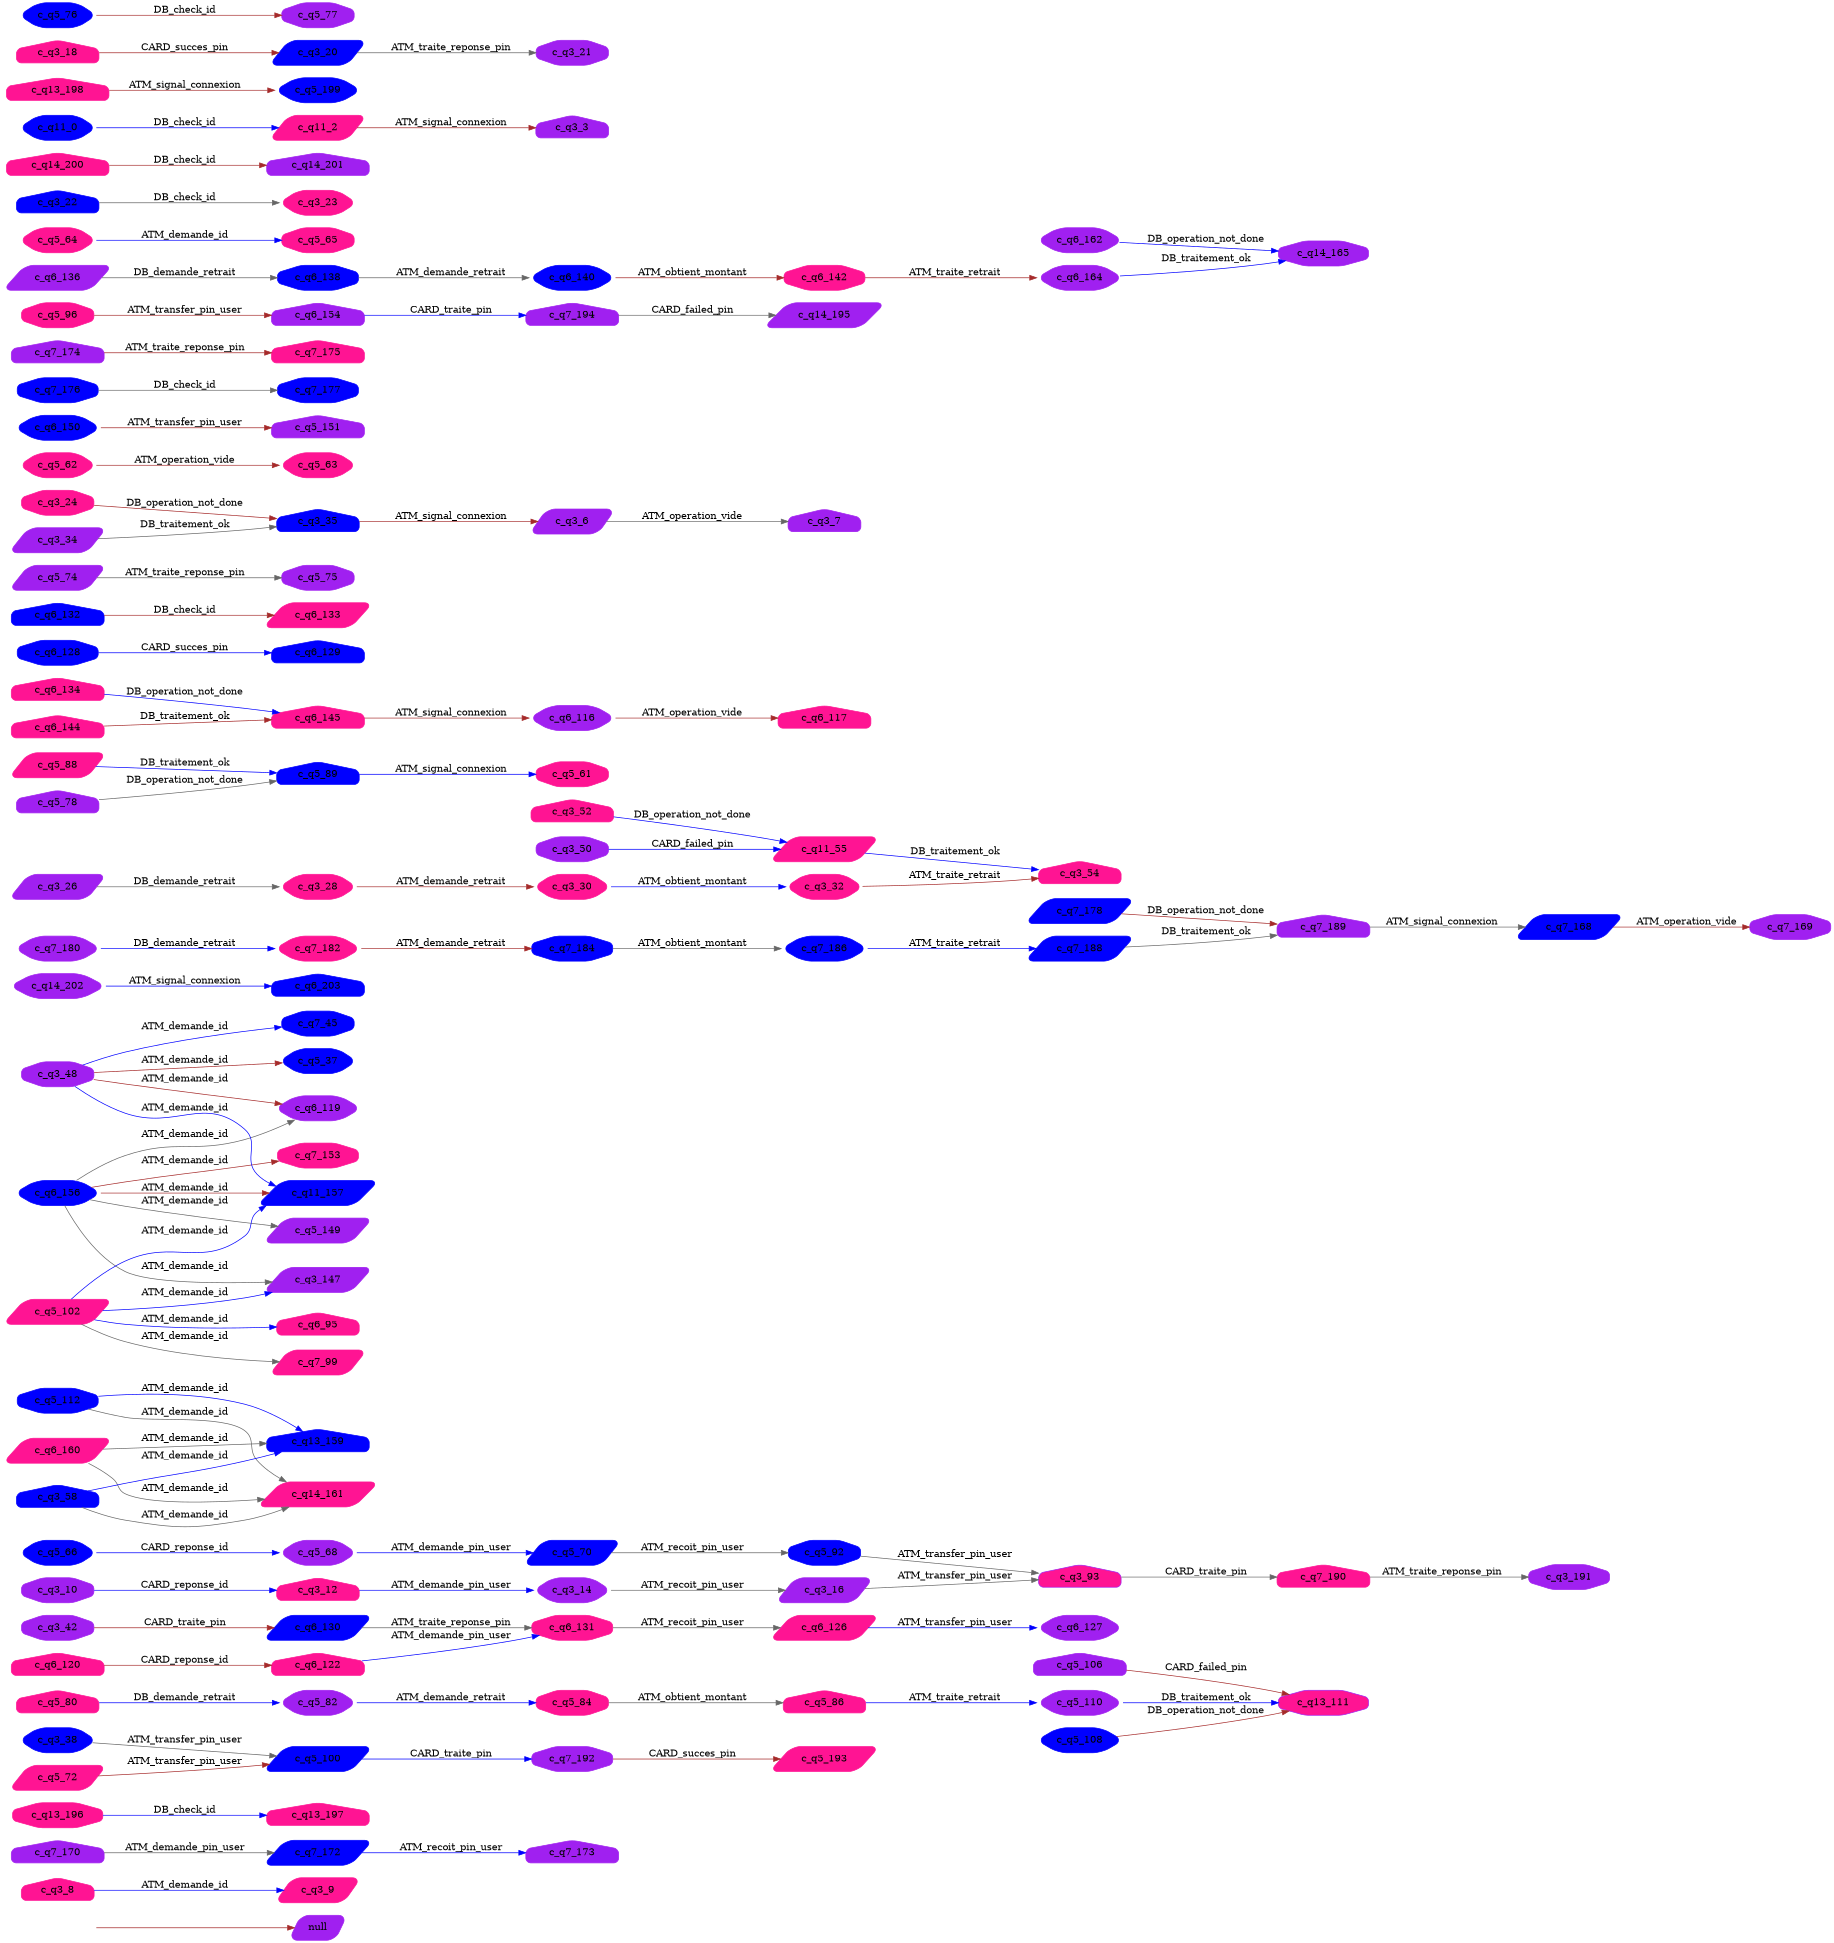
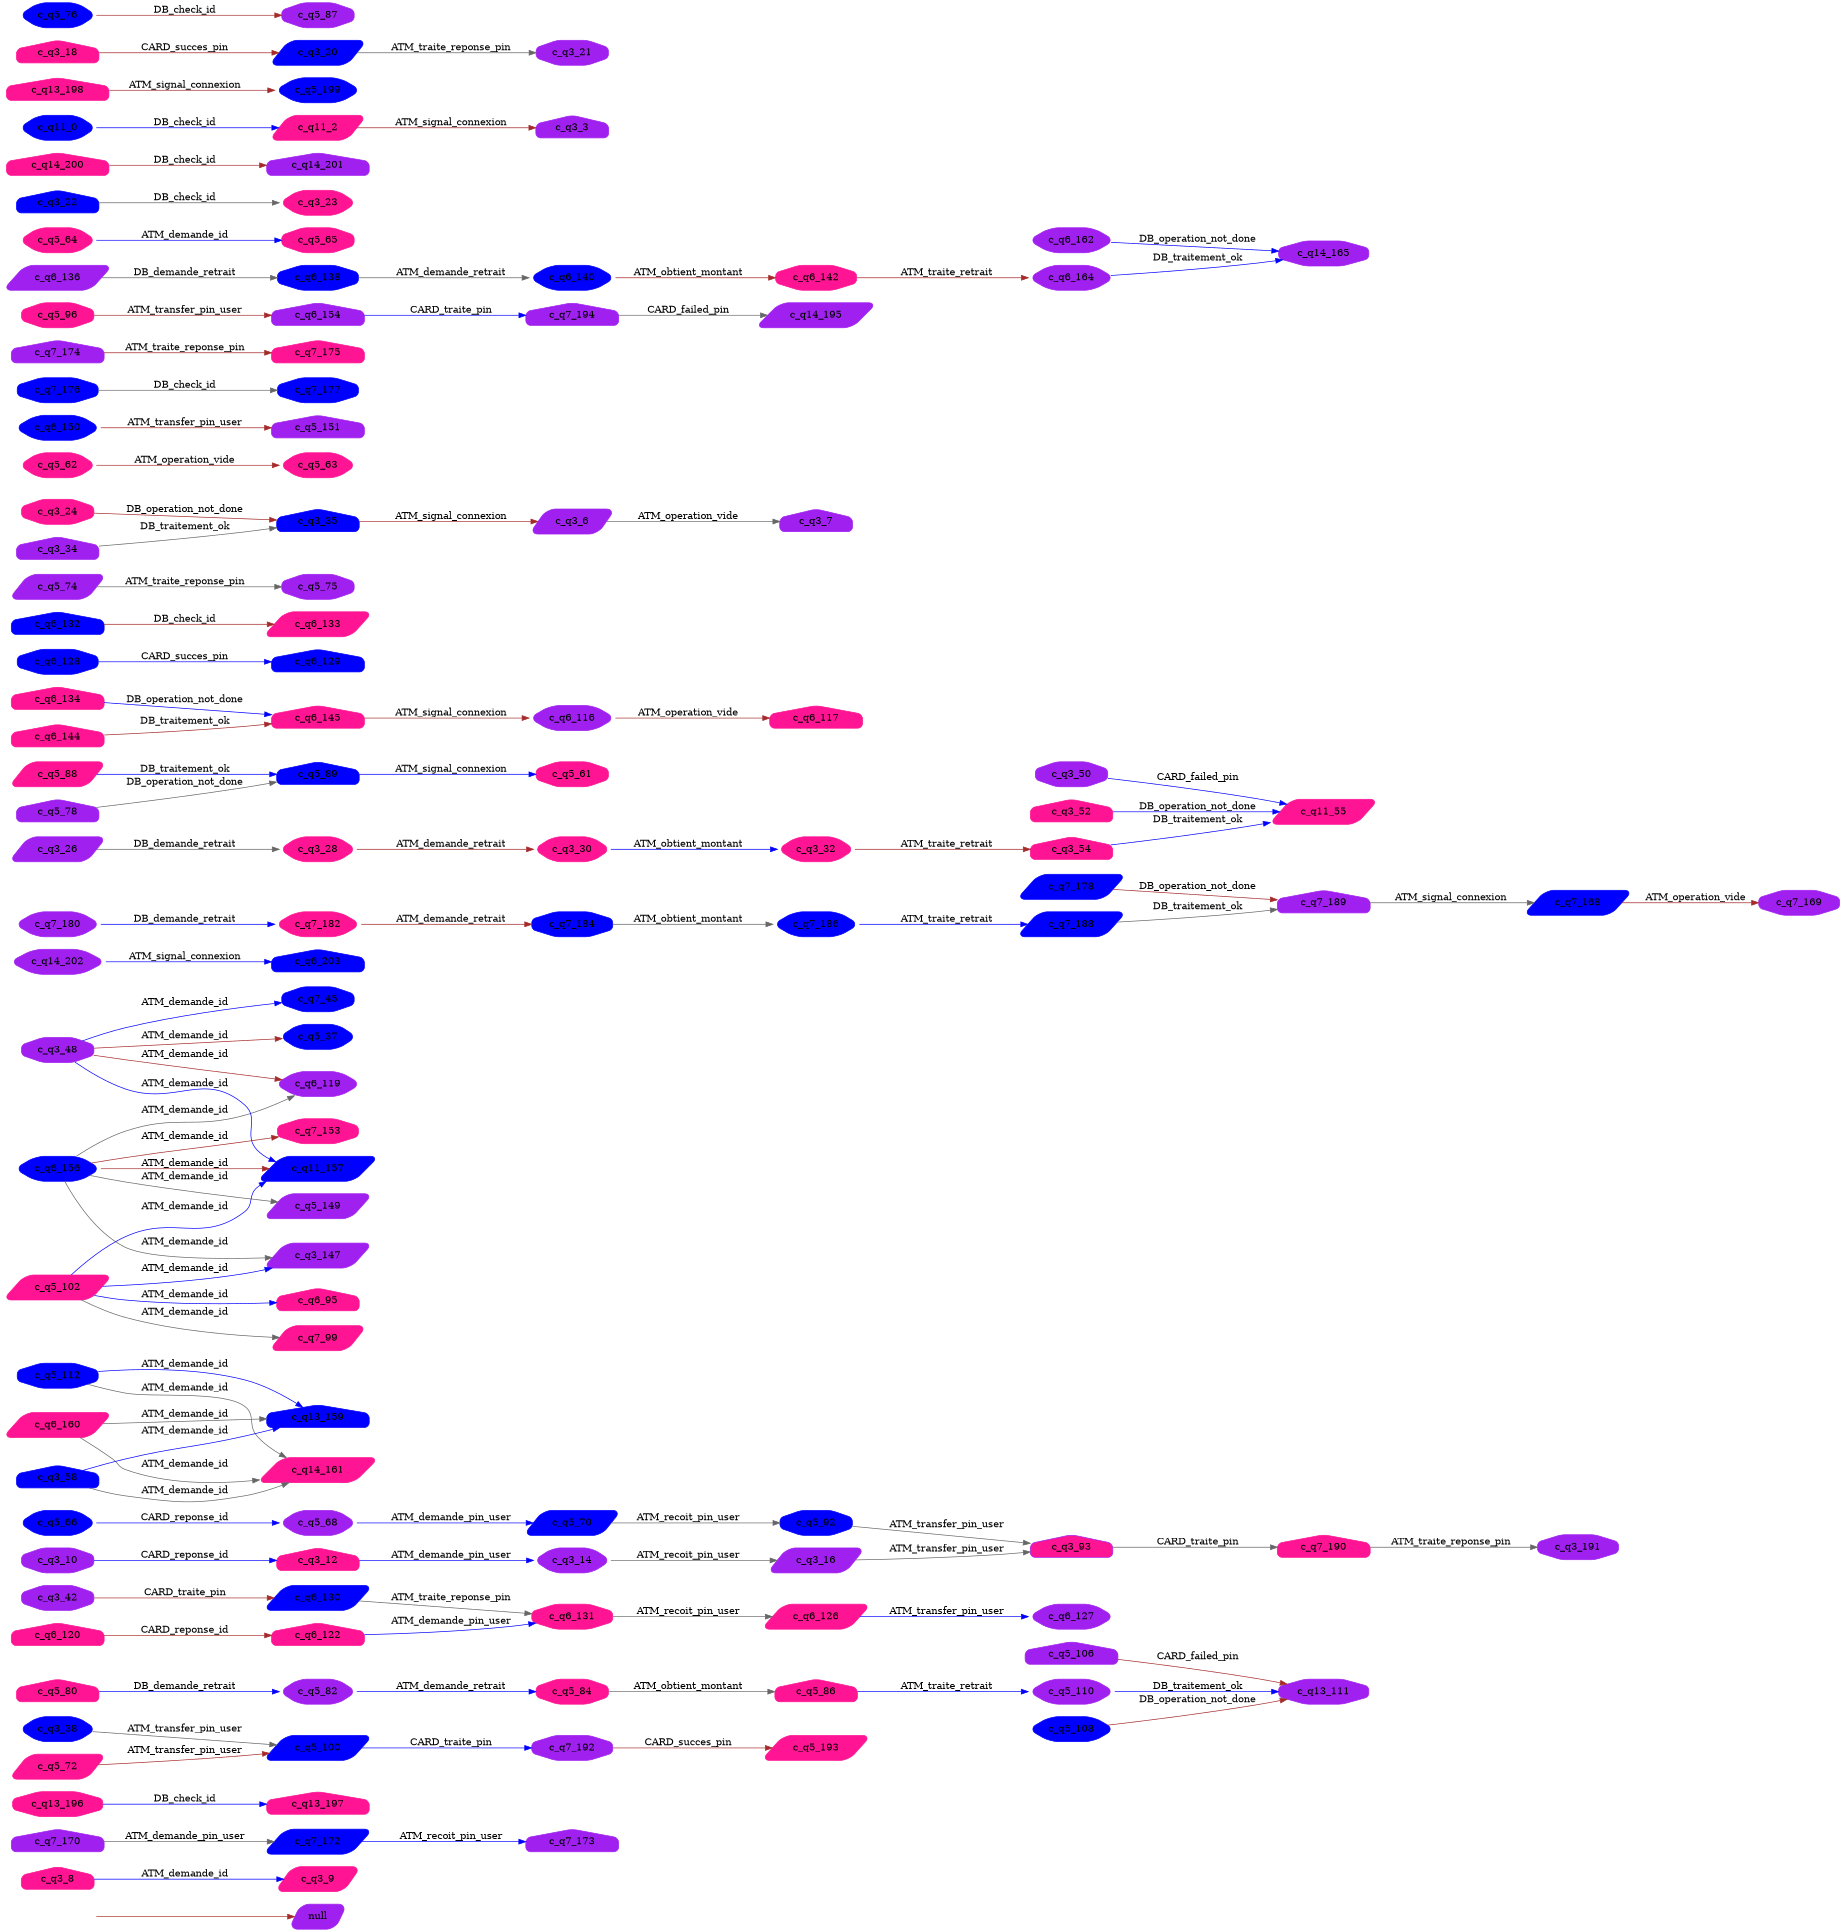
  digraph {
    rankdir=LR
    node [style="rounded, filled" color=deeppink shape=house]
    edge [color=blue]
    start_null [style=invisible color="" shape=""]
    null [color=purple shape=parallelogram]
    n3 [label=c_q3_9 shape=parallelogram]
    n4 [color=purple label=c_q7_173]
    n5 [label=c_q13_197]
    n6 [color=blue label=c_q3_38 shape=hexagon]
    n7 [color=blue label=c_q5_100 shape=parallelogram]
    n8 [color=purple label=c_q7_192 shape=octagon]
    n9 [color=purple label=c_q5_106]
-   n10 [color=purple label=c_q13_111 shape=octagon fillcolor=deeppink]
+   n10 [color=purple label=c_q13_111 shape=octagon]
    n11 [label=c_q6_122]
    n12 [label=c_q6_131 shape=octagon]
    n13 [label=c_q6_126 shape=parallelogram]
    n14 [color=blue label=c_q5_66 shape=hexagon]
    n15 [color=purple label=c_q5_68 shape=hexagon]
    n16 [color=blue label=c_q5_70 shape=parallelogram]
    n17 [label=c_q6_160 shape=parallelogram]
    n18 [label=c_q14_161 shape=parallelogram]
    n19 [color=blue label=c_q13_159]
    n20 [color=purple label=c_q6_119 shape=hexagon]
    n21 [color=purple label=c_q14_202 shape=hexagon]
    n22 [color=blue label=c_q6_203]
    n23 [color=blue label=c_q7_186 shape=hexagon]
    n24 [color=blue label=c_q7_188 shape=parallelogram]
    n25 [color=purple label=c_q7_189]
    n26 [color=purple label=c_q3_50 shape=octagon]
    n27 [label=c_q11_55 shape=parallelogram]
    n28 [label=c_q5_88 shape=parallelogram]
    n29 [color=blue label=c_q5_89]
    n30 [label=c_q5_61 shape=octagon]
    n31 [color=blue label=c_q11_157 shape=parallelogram]
    n32 [color=blue label=c_q7_168 shape=parallelogram]
    n33 [color=purple label=c_q3_16 shape=parallelogram]
    n34 [color=purple fillcolor=deeppink label=c_q3_93]
    n35 [label=c_q7_190]
    n36 [color=purple label=c_q6_116 shape=hexagon]
    n37 [label=c_q6_117]
    n38 [label=c_q5_193 shape=parallelogram]
    n39 [color=purple label=c_q7_170]
    n40 [color=blue label=c_q7_172 shape=parallelogram]
    n41 [label=c_q3_12]
    n42 [color=purple label=c_q3_14 shape=hexagon]
    n43 [color=blue label=c_q6_128 shape=octagon]
    n44 [color=blue label=c_q6_129]
    n45 [color=blue label=c_q6_132]
    n46 [label=c_q6_133 shape=parallelogram]
    n47 [label=c_q3_8]
    n48 [color=purple label=c_q5_74 shape=parallelogram]
    n49 [color=purple label=c_q5_75 shape=octagon]
    n50 [color=purple label=c_q5_149 shape=parallelogram]
    n51 [color=purple label=c_q3_6 shape=parallelogram]
    n52 [color=purple label=c_q3_7]
    n53 [label=c_q5_62 shape=hexagon]
    n54 [label=c_q5_63 shape=hexagon]
    n55 [color=purple label=c_q3_191 shape=octagon]
    n56 [color=blue label=c_q6_156 shape=hexagon]
    n57 [label=c_q7_153 shape=octagon]
    n58 [color=purple label=c_q3_147 shape=parallelogram]
    n59 [color=purple label=c_q3_48 shape=octagon]
    n60 [color=blue label=c_q5_37 shape=hexagon]
    n61 [color=blue label=c_q7_45 shape=octagon]
    n62 [color=blue label=c_q6_150 shape=hexagon]
    n63 [color=purple label=c_q5_151]
    n64 [label=c_q7_182 shape=hexagon]
    n65 [color=blue label=c_q7_184 shape=octagon]
    n66 [color=blue label=c_q5_112 shape=octagon]
    n67 [color=purple label=c_q3_42 shape=octagon]
    n68 [color=blue label=c_q6_130 shape=parallelogram]
    n69 [label=c_q6_120]
    n70 [color=blue label=c_q7_177 shape=octagon]
    n71 [label=c_q3_52]
    n72 [label=c_q7_175]
    n73 [color=purple label=c_q14_195 shape=parallelogram]
    n74 [color=blue label=c_q3_35]
    n75 [label=c_q5_84 shape=octagon]
    n76 [label=c_q5_86]
    n77 [color=purple label=c_q5_110 shape=hexagon]
    n78 [color=purple label=c_q3_10 shape=octagon]
    n79 [color=blue label=c_q6_138 shape=octagon]
    n80 [color=blue label=c_q6_140 shape=hexagon]
    n81 [label=c_q6_142 shape=octagon]
    n82 [label=c_q5_64 shape=hexagon]
    n83 [label=c_q5_65 shape=octagon]
    n84 [label=c_q3_23 shape=hexagon]
    n85 [color=purple label=c_q6_127 shape=hexagon]
    n86 [label=c_q14_200]
    n87 [color=purple label=c_q14_201]
    n88 [label=c_q3_30 shape=hexagon]
    n89 [label=c_q3_32 shape=hexagon]
    n90 [label=c_q3_54]
    n91 [color=purple label=c_q7_169 shape=octagon]
    n92 [color=blue label=c_q11_0 shape=hexagon]
    n93 [label=c_q11_2 shape=parallelogram]
    n94 [color=purple label=c_q3_3]
    n95 [label=c_q5_72 shape=parallelogram]
    n96 [label=c_q6_134]
    n97 [label=c_q6_145]
    n98 [label=c_q13_198]
    n99 [color=blue label=c_q5_199 shape=hexagon]
    n100 [label=c_q3_24 shape=octagon]
    n101 [color=purple label=c_q6_162 shape=hexagon]
    n102 [color=purple label=c_q14_165 shape=octagon]
    n103 [color=purple label=c_q6_154]
    n104 [color=purple label=c_q7_194]
    n105 [color=purple label=c_q3_21 shape=octagon]
    n106 [label=c_q7_99 shape=parallelogram]
    n107 [label=c_q5_96 shape=octagon]
    n108 [color=purple label=c_q6_136 shape=parallelogram]
    n109 [label=c_q3_18]
    n110 [color=blue label=c_q3_20 shape=parallelogram]
    n111 [color=purple label=c_q5_82 shape=hexagon]
    n112 [color=blue label=c_q5_76 shape=hexagon]
-   n113 [color=purple label=c_q5_77 shape=octagon]
+   n113 [color=purple label=c_q5_87 shape=octagon]
    n114 [label=c_q13_196 shape=octagon]
-   n115 [color=purple label=c_q3_34 shape=parallelogram]
+   n115 [color=purple label=c_q3_34]
    n116 [color=purple label=c_q5_78]
    n117 [color=blue label=c_q5_92 shape=octagon]
    n118 [color=blue label=c_q3_22]
    n119 [color=purple label=c_q6_164 shape=hexagon]
    n120 [color=purple label=c_q7_180 shape=hexagon]
    n121 [color=blue label=c_q5_108 shape=hexagon]
    n122 [color=purple label=c_q3_26 shape=parallelogram]
    n123 [label=c_q3_28 shape=hexagon]
    n124 [color=purple label=c_q7_174]
    n125 [color=blue label=c_q3_58]
    n126 [label=c_q5_80]
    n127 [label=c_q6_95]
    n128 [label=c_q6_144]
    n129 [color=blue label=c_q7_178 shape=parallelogram]
    n130 [color=blue label=c_q7_176 shape=octagon]
    n131 [label=c_q5_102 shape=parallelogram]
    start_null -> null [color=brown]
    n6 -> n7 [color=gray40 label=ATM_transfer_pin_user]
    n7 -> n8 [label=CARD_traite_pin]
    n8 -> n38 [color=brown label=CARD_succes_pin]
    n9 -> n10 [color=brown label=CARD_failed_pin]
    n11 -> n12 [label=ATM_demande_pin_user]
    n12 -> n13 [color=gray40 label=ATM_recoit_pin_user]
    n13 -> n85 [label=ATM_transfer_pin_user]
    n14 -> n15 [label=CARD_reponse_id]
    n15 -> n16 [label=ATM_demande_pin_user]
    n16 -> n117 [color=gray40 label=ATM_recoit_pin_user]
    n17 -> n18 [color=gray40 label=ATM_demande_id]
    n17 -> n19 [color=gray40 label=ATM_demande_id]
    n21 -> n22 [label=ATM_signal_connexion]
    n23 -> n24 [label=ATM_traite_retrait]
    n24 -> n25 [color=gray40 label=DB_traitement_ok]
    n25 -> n32 [color=gray40 label=ATM_signal_connexion]
    n26 -> n27 [label=CARD_failed_pin]
    n28 -> n29 [label=DB_traitement_ok]
    n29 -> n30 [label=ATM_signal_connexion]
    n32 -> n91 [color=brown label=ATM_operation_vide]
    n33 -> n34 [color=gray40 label=ATM_transfer_pin_user]
    n34 -> n35 [color=gray40 label=CARD_traite_pin]
    n35 -> n55 [color=gray40 label=ATM_traite_reponse_pin]
    n36 -> n37 [color=brown label=ATM_operation_vide]
    n39 -> n40 [color=gray40 label=ATM_demande_pin_user]
    n40 -> n4 [label=ATM_recoit_pin_user]
    n41 -> n42 [label=ATM_demande_pin_user]
    n42 -> n33 [color=gray40 label=ATM_recoit_pin_user]
    n43 -> n44 [label=CARD_succes_pin]
    n45 -> n46 [color=brown label=DB_check_id]
    n47 -> n3 [label=ATM_demande_id]
    n48 -> n49 [color=gray40 label=ATM_traite_reponse_pin]
    n51 -> n52 [color=gray40 label=ATM_operation_vide]
    n53 -> n54 [color=brown label=ATM_operation_vide]
    n56 -> n20 [color=gray40 label=ATM_demande_id]
    n56 -> n31 [color=brown label=ATM_demande_id]
    n56 -> n50 [color=gray40 label=ATM_demande_id]
    n56 -> n57 [color=brown label=ATM_demande_id]
    n56 -> n58 [color=gray40 label=ATM_demande_id]
    n59 -> n20 [color=brown label=ATM_demande_id]
    n59 -> n31 [label=ATM_demande_id]
    n59 -> n60 [color=brown label=ATM_demande_id]
    n59 -> n61 [label=ATM_demande_id]
    n62 -> n63 [color=brown label=ATM_transfer_pin_user]
    n64 -> n65 [color=brown label=ATM_demande_retrait]
    n65 -> n23 [color=gray40 label=ATM_obtient_montant]
    n66 -> n18 [color=gray40 label=ATM_demande_id]
    n66 -> n19 [label=ATM_demande_id]
    n67 -> n68 [color=brown label=CARD_traite_pin]
    n68 -> n12 [color=gray40 label=ATM_traite_reponse_pin]
    n69 -> n11 [color=brown label=CARD_reponse_id]
    n71 -> n27 [label=DB_operation_not_done]
    n74 -> n51 [color=brown label=ATM_signal_connexion]
    n75 -> n76 [color=gray40 label=ATM_obtient_montant]
    n76 -> n77 [label=ATM_traite_retrait]
    n77 -> n10 [label=DB_traitement_ok]
    n78 -> n41 [label=CARD_reponse_id]
    n79 -> n80 [color=gray40 label=ATM_demande_retrait]
    n80 -> n81 [color=brown label=ATM_obtient_montant]
    n81 -> n119 [color=brown label=ATM_traite_retrait]
    n82 -> n83 [label=ATM_demande_id]
    n86 -> n87 [color=brown label=DB_check_id]
    n88 -> n89 [label=ATM_obtient_montant]
    n89 -> n90 [color=brown label=ATM_traite_retrait]
-   n27 -> n90 [label=DB_traitement_ok]
+   n90 -> n27 [label=DB_traitement_ok]
    n92 -> n93 [label=DB_check_id]
    n93 -> n94 [color=brown label=ATM_signal_connexion]
    n95 -> n7 [color=brown label=ATM_transfer_pin_user]
    n96 -> n97 [label=DB_operation_not_done]
    n97 -> n36 [color=brown label=ATM_signal_connexion]
    n98 -> n99 [color=brown label=ATM_signal_connexion]
    n100 -> n74 [color=brown label=DB_operation_not_done]
    n101 -> n102 [label=DB_operation_not_done]
    n103 -> n104 [label=CARD_traite_pin]
    n104 -> n73 [color=gray40 label=CARD_failed_pin]
    n107 -> n103 [color=brown label=ATM_transfer_pin_user]
    n108 -> n79 [color=gray40 label=DB_demande_retrait]
    n109 -> n110 [color=brown label=CARD_succes_pin]
    n110 -> n105 [color=gray40 label=ATM_traite_reponse_pin]
    n111 -> n75 [label=ATM_demande_retrait]
    n112 -> n113 [color=brown label=DB_check_id]
    n114 -> n5 [label=DB_check_id]
    n115 -> n74 [color=gray40 label=DB_traitement_ok]
    n116 -> n29 [color=gray40 label=DB_operation_not_done]
    n117 -> n34 [color=gray40 label=ATM_transfer_pin_user]
    n118 -> n84 [color=gray40 label=DB_check_id]
    n119 -> n102 [label=DB_traitement_ok]
    n120 -> n64 [label=DB_demande_retrait]
    n121 -> n10 [color=brown label=DB_operation_not_done]
    n122 -> n123 [color=gray40 label=DB_demande_retrait]
    n123 -> n88 [color=brown label=ATM_demande_retrait]
    n124 -> n72 [color=brown label=ATM_traite_reponse_pin]
    n125 -> n18 [color=gray40 label=ATM_demande_id]
    n125 -> n19 [label=ATM_demande_id]
    n126 -> n111 [label=DB_demande_retrait]
    n128 -> n97 [color=brown label=DB_traitement_ok]
    n129 -> n25 [color=brown label=DB_operation_not_done]
    n130 -> n70 [color=gray40 label=DB_check_id]
    n131 -> n31 [label=ATM_demande_id]
    n131 -> n58 [label=ATM_demande_id]
    n131 -> n106 [color=gray40 label=ATM_demande_id]
    n131 -> n127 [label=ATM_demande_id]
  }
